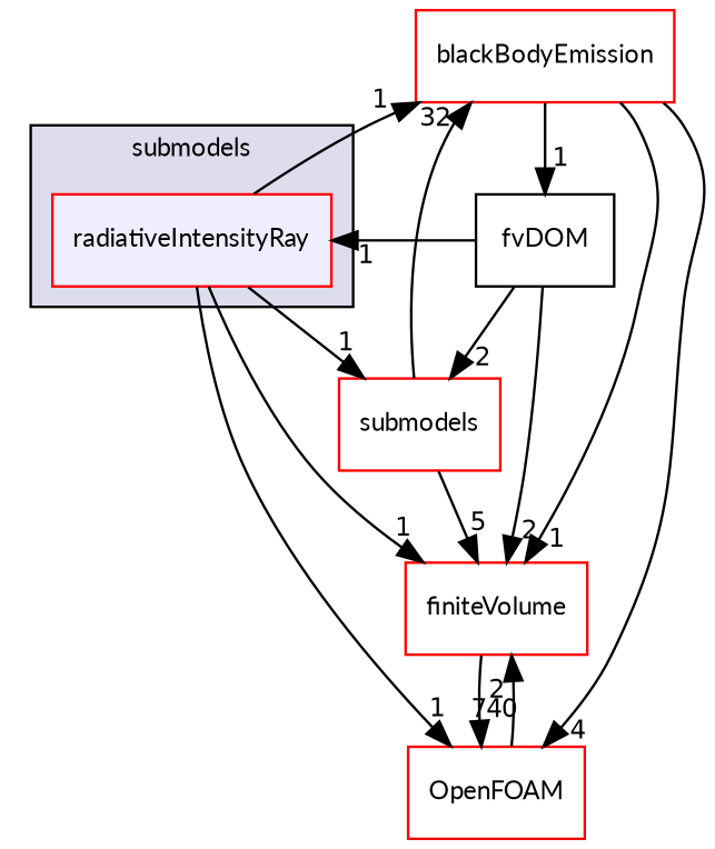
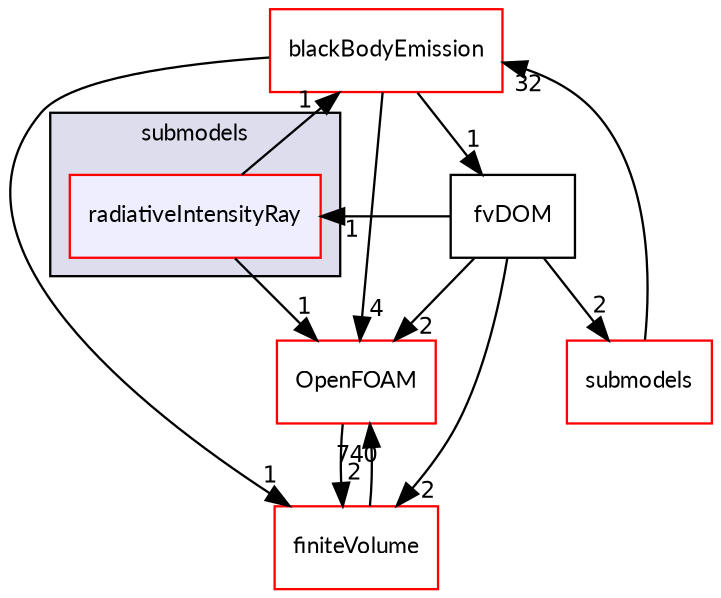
  digraph {
    compound=true
    fontname=Lato
    node [color=red fontname=Lato fontsize=10 shape=box]
    edge [fontname=Lato headlabel=1 labeldistance=1.5 labelfontname=Helvetica labelfontsize=10]
    n1 [fillcolor="#eeeeff" label=radiativeIntensityRay pencolor=black style=filled]
    n2 [label=finiteVolume]
    n3 [label=submodels]
    n4 [label=OpenFOAM]
    n5 [label=blackBodyEmission]
    n6 [label=fvDOM color=""]
    subgraph cluster_1 {
      bgcolor="#ddddee"
      fontsize=10
      label=submodels
      pencolor=black
      n1
    }
-   n1 -> n2
-   n1 -> n3
    n1 -> n4
    n1 -> n5
    n2 -> n4 [headlabel=740]
-   n3 -> n2 [headlabel=5]
    n3 -> n5 [headlabel=32]
    n4 -> n2 [headlabel=2]
    n5 -> n2
    n5 -> n4 [headlabel=4]
    n5 -> n6
    n6 -> n1
    n6 -> n2 [headlabel=2]
    n6 -> n3 [headlabel=2]
+   n6 -> n4 [headlabel=2]
  }
